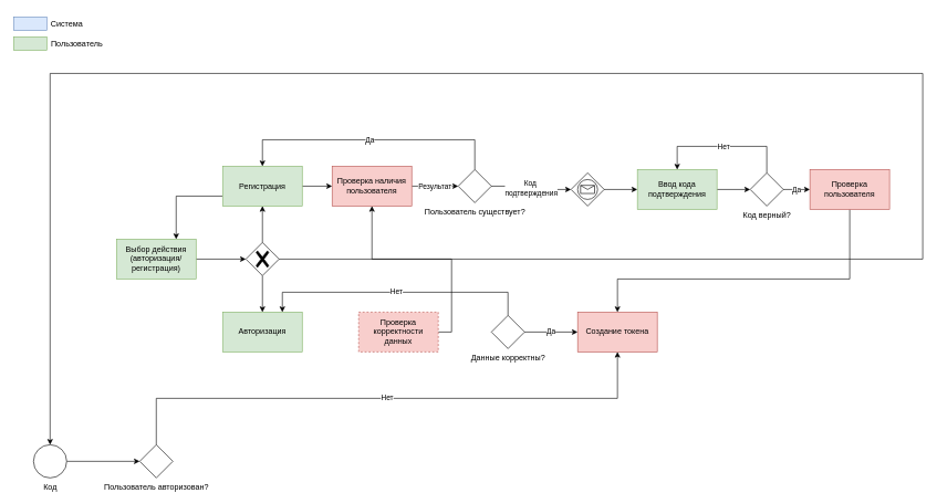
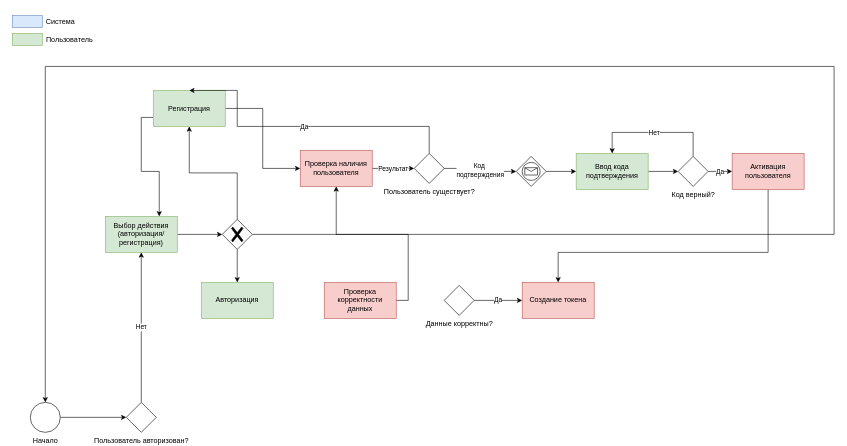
  <mxCell id="0" />
  <mxCell id="1" parent="0" />
  <mxCell id="2" style="edgeStyle=orthogonalEdgeStyle;rounded=0;orthogonalLoop=1;jettySize=auto;html=1;exitX=1;exitY=0.5;exitDx=0;exitDy=0;exitPerimeter=0;entryX=0;entryY=0.5;entryDx=0;entryDy=0;entryPerimeter=0;" edge="1" parent="1" source="3" target="5"><mxGeometry relative="1" as="geometry" /></mxCell>
- <mxCell id="3" value="Код" style="points=[[0.145,0.145,0],[0.5,0,0],[0.855,0.145,0],[1,0.5,0],[0.855,0.855,0],[0.5,1,0],[0.145,0.855,0],[0,0.5,0]];shape=mxgraph.bpmn.event;html=1;verticalLabelPosition=bottom;labelBackgroundColor=#ffffff;verticalAlign=top;align=center;perimeter=ellipsePerimeter;outlineConnect=0;aspect=fixed;outline=standard;symbol=general;" vertex="1" parent="1"><mxGeometry x="50" y="670" width="50" height="50" as="geometry" /></mxCell>
- <mxCell id="4" value="Нет" style="edgeStyle=orthogonalEdgeStyle;rounded=0;orthogonalLoop=1;jettySize=auto;html=1;exitX=0.5;exitY=0;exitDx=0;exitDy=0;exitPerimeter=0;" edge="1" parent="1" source="5" target="25"><mxGeometry relative="1" as="geometry" /></mxCell>
+ <mxCell id="3" value="Начало" style="points=[[0.145,0.145,0],[0.5,0,0],[0.855,0.145,0],[1,0.5,0],[0.855,0.855,0],[0.5,1,0],[0.145,0.855,0],[0,0.5,0]];shape=mxgraph.bpmn.event;html=1;verticalLabelPosition=bottom;labelBackgroundColor=#ffffff;verticalAlign=top;align=center;perimeter=ellipsePerimeter;outlineConnect=0;aspect=fixed;outline=standard;symbol=general;" vertex="1" parent="1"><mxGeometry x="50" y="670" width="50" height="50" as="geometry" /></mxCell>
+ <mxCell id="4" value="Нет" style="edgeStyle=orthogonalEdgeStyle;rounded=0;orthogonalLoop=1;jettySize=auto;html=1;exitX=0.5;exitY=0;exitDx=0;exitDy=0;exitPerimeter=0;entryX=0.5;entryY=1;entryDx=0;entryDy=0;" edge="1" parent="1" source="5" target="11"><mxGeometry relative="1" as="geometry" /></mxCell>
  <mxCell id="5" value="Пользователь авторизован?" style="points=[[0.25,0.25,0],[0.5,0,0],[0.75,0.25,0],[1,0.5,0],[0.75,0.75,0],[0.5,1,0],[0.25,0.75,0],[0,0.5,0]];shape=mxgraph.bpmn.gateway2;html=1;verticalLabelPosition=bottom;labelBackgroundColor=#ffffff;verticalAlign=top;align=center;perimeter=rhombusPerimeter;outlineConnect=0;outline=none;symbol=none;" vertex="1" parent="1"><mxGeometry x="210" y="670" width="50" height="50" as="geometry" /></mxCell>
  <mxCell id="6" value="" style="rounded=0;whiteSpace=wrap;html=1;fillColor=#dae8fc;strokeColor=#6c8ebf;" vertex="1" parent="1"><mxGeometry y="25" width="50" height="20" as="geometry" x="20" /></mxCell>
  <mxCell id="7" value="Система" style="text;html=1;align=center;verticalAlign=middle;resizable=0;points=[];autosize=1;strokeColor=none;fillColor=none;" vertex="1" parent="1"><mxGeometry x="65" y="20" width="70" height="30" as="geometry" /></mxCell>
  <mxCell id="8" value="" style="rounded=0;whiteSpace=wrap;html=1;fillColor=#d5e8d4;strokeColor=#82b366;" vertex="1" parent="1"><mxGeometry y="55" width="50" height="20" as="geometry" x="20" /></mxCell>
  <mxCell id="9" value="Пользователь" style="text;html=1;align=center;verticalAlign=middle;resizable=0;points=[];autosize=1;strokeColor=none;fillColor=none;" vertex="1" parent="1"><mxGeometry x="65" y="50" width="100" height="30" as="geometry" /></mxCell>
  <mxCell id="10" style="edgeStyle=orthogonalEdgeStyle;rounded=0;orthogonalLoop=1;jettySize=auto;html=1;exitX=1;exitY=0.5;exitDx=0;exitDy=0;entryX=0;entryY=0.5;entryDx=0;entryDy=0;entryPerimeter=0;" edge="1" parent="1" source="11" target="15"><mxGeometry relative="1" as="geometry" /></mxCell>
  <mxCell id="11" value="Выбор действия&lt;br&gt;(авторизация/регистрация)" style="rounded=0;whiteSpace=wrap;html=1;fillColor=#d5e8d4;strokeColor=#82b366;" vertex="1" parent="1"><mxGeometry x="175" y="360" width="120" height="60" as="geometry" /></mxCell>
  <mxCell id="12" style="edgeStyle=orthogonalEdgeStyle;rounded=0;orthogonalLoop=1;jettySize=auto;html=1;exitX=0.5;exitY=0;exitDx=0;exitDy=0;exitPerimeter=0;entryX=0.5;entryY=1;entryDx=0;entryDy=0;" edge="1" parent="1" source="15" target="18"><mxGeometry relative="1" as="geometry" /></mxCell>
  <mxCell id="13" style="edgeStyle=orthogonalEdgeStyle;rounded=0;orthogonalLoop=1;jettySize=auto;html=1;exitX=0.5;exitY=1;exitDx=0;exitDy=0;exitPerimeter=0;" edge="1" parent="1" source="15" target="19"><mxGeometry relative="1" as="geometry" /></mxCell>
  <mxCell id="14" style="edgeStyle=orthogonalEdgeStyle;rounded=0;orthogonalLoop=1;jettySize=auto;html=1;exitX=1;exitY=0.5;exitDx=0;exitDy=0;exitPerimeter=0;entryX=0.5;entryY=0;entryDx=0;entryDy=0;entryPerimeter=0;" edge="1" parent="1" source="15" target="3"><mxGeometry relative="1" as="geometry"><Array as="points"><mxPoint x="1390" y="390" /><mxPoint x="1390" y="110" /><mxPoint x="75" y="110" /></Array></mxGeometry></mxCell>
  <mxCell id="15" value="" style="points=[[0.25,0.25,0],[0.5,0,0],[0.75,0.25,0],[1,0.5,0],[0.75,0.75,0],[0.5,1,0],[0.25,0.75,0],[0,0.5,0]];shape=mxgraph.bpmn.gateway2;html=1;verticalLabelPosition=bottom;labelBackgroundColor=#ffffff;verticalAlign=top;align=center;perimeter=rhombusPerimeter;outlineConnect=0;outline=none;symbol=none;gwType=exclusive;" vertex="1" parent="1"><mxGeometry x="370" y="365" width="50" height="50" as="geometry" /></mxCell>
  <mxCell id="16" style="edgeStyle=orthogonalEdgeStyle;rounded=0;orthogonalLoop=1;jettySize=auto;html=1;exitX=0;exitY=0.75;exitDx=0;exitDy=0;entryX=0.75;entryY=0;entryDx=0;entryDy=0;" edge="1" parent="1" source="18" target="11"><mxGeometry relative="1" as="geometry" /></mxCell>
  <mxCell id="17" style="edgeStyle=orthogonalEdgeStyle;rounded=0;orthogonalLoop=1;jettySize=auto;html=1;exitX=1;exitY=0.5;exitDx=0;exitDy=0;entryX=0;entryY=0.5;entryDx=0;entryDy=0;" edge="1" parent="1" source="18" target="27"><mxGeometry relative="1" as="geometry" /></mxCell>
- <mxCell id="18" value="Регистрация" style="rounded=0;whiteSpace=wrap;html=1;fillColor=#d5e8d4;strokeColor=#82b366;" vertex="1" parent="1"><mxGeometry x="335" y="250" width="120" height="60" as="geometry" /></mxCell>
+ <mxCell id="18" value="Регистрация" style="rounded=0;whiteSpace=wrap;html=1;fillColor=#d5e8d4;strokeColor=#82b366;" vertex="1" parent="1"><mxGeometry x="255" y="150" width="120" height="60" as="geometry" /></mxCell>
  <mxCell id="19" value="Авторизация" style="rounded=0;whiteSpace=wrap;html=1;fillColor=#d5e8d4;strokeColor=#82b366;" vertex="1" parent="1"><mxGeometry x="335" y="470" width="120" height="60" as="geometry" /></mxCell>
  <mxCell id="20" style="edgeStyle=orthogonalEdgeStyle;rounded=0;orthogonalLoop=1;jettySize=auto;html=1;exitX=1;exitY=0.5;exitDx=0;exitDy=0;" edge="1" parent="1" source="21" target="27"><mxGeometry relative="1" as="geometry" /></mxCell>
- <mxCell id="21" value="Проверка корректности данных" style="rounded=0;whiteSpace=wrap;html=1;fillColor=#f8cecc;strokeColor=#b85450;dashed=1;" vertex="1" parent="1"><mxGeometry x="540" y="470" width="120" height="60" as="geometry" /></mxCell>
- <mxCell id="22" value="Нет" style="edgeStyle=orthogonalEdgeStyle;rounded=0;orthogonalLoop=1;jettySize=auto;html=1;exitX=0.5;exitY=0;exitDx=0;exitDy=0;exitPerimeter=0;entryX=0.75;entryY=0;entryDx=0;entryDy=0;" edge="1" parent="1" source="24" target="19"><mxGeometry relative="1" as="geometry"><Array as="points"><mxPoint x="765" y="440" /><mxPoint x="425" y="440" /></Array></mxGeometry></mxCell>
+ <mxCell id="21" value="Проверка корректности данных" style="rounded=0;whiteSpace=wrap;html=1;fillColor=#f8cecc;strokeColor=#b85450;" vertex="1" parent="1"><mxGeometry x="540" y="470" width="120" height="60" as="geometry" /></mxCell>
  <mxCell id="23" value="Да" style="edgeStyle=orthogonalEdgeStyle;rounded=0;orthogonalLoop=1;jettySize=auto;html=1;exitX=1;exitY=0.5;exitDx=0;exitDy=0;exitPerimeter=0;entryX=0;entryY=0.5;entryDx=0;entryDy=0;" edge="1" parent="1" source="24" target="25"><mxGeometry relative="1" as="geometry" /></mxCell>
  <mxCell id="24" value="Данные корректны?" style="points=[[0.25,0.25,0],[0.5,0,0],[0.75,0.25,0],[1,0.5,0],[0.75,0.75,0],[0.5,1,0],[0.25,0.75,0],[0,0.5,0]];shape=mxgraph.bpmn.gateway2;html=1;verticalLabelPosition=bottom;labelBackgroundColor=#ffffff;verticalAlign=top;align=center;perimeter=rhombusPerimeter;outlineConnect=0;outline=none;symbol=none;" vertex="1" parent="1"><mxGeometry x="740" y="475" width="50" height="50" as="geometry" /></mxCell>
  <mxCell id="25" value="Создание токена" style="rounded=0;whiteSpace=wrap;html=1;fillColor=#f8cecc;strokeColor=#b85450;" vertex="1" parent="1"><mxGeometry x="870" y="470" width="120" height="60" as="geometry" /></mxCell>
  <mxCell id="26" value="Результат" style="edgeStyle=orthogonalEdgeStyle;rounded=0;orthogonalLoop=1;jettySize=auto;html=1;exitX=1;exitY=0.5;exitDx=0;exitDy=0;entryX=0;entryY=0.5;entryDx=0;entryDy=0;entryPerimeter=0;" edge="1" parent="1" source="27" target="30"><mxGeometry relative="1" as="geometry" /></mxCell>
  <mxCell id="27" value="Проверка наличия пользователя" style="rounded=0;whiteSpace=wrap;html=1;fillColor=#f8cecc;strokeColor=#b85450;" vertex="1" parent="1"><mxGeometry x="500" y="250" width="120" height="60" as="geometry" /></mxCell>
  <mxCell id="28" value="Да" style="edgeStyle=orthogonalEdgeStyle;rounded=0;orthogonalLoop=1;jettySize=auto;html=1;exitX=0.5;exitY=0;exitDx=0;exitDy=0;exitPerimeter=0;entryX=0.5;entryY=0;entryDx=0;entryDy=0;" edge="1" parent="1" source="30" target="18"><mxGeometry relative="1" as="geometry"><Array as="points"><mxPoint x="715" y="210" /><mxPoint x="395" y="210" /></Array></mxGeometry></mxCell>
  <mxCell id="29" value="Код&amp;nbsp;&lt;br&gt;подтверждения" style="edgeStyle=orthogonalEdgeStyle;rounded=0;orthogonalLoop=1;jettySize=auto;html=1;exitX=1;exitY=0.5;exitDx=0;exitDy=0;exitPerimeter=0;entryX=0;entryY=0.5;entryDx=0;entryDy=0;entryPerimeter=0;" edge="1" parent="1" source="30" target="32"><mxGeometry relative="1" as="geometry" /></mxCell>
  <mxCell id="30" value="Пользователь существует?" style="points=[[0.25,0.25,0],[0.5,0,0],[0.75,0.25,0],[1,0.5,0],[0.75,0.75,0],[0.5,1,0],[0.25,0.75,0],[0,0.5,0]];shape=mxgraph.bpmn.gateway2;html=1;verticalLabelPosition=bottom;labelBackgroundColor=#ffffff;verticalAlign=top;align=center;perimeter=rhombusPerimeter;outlineConnect=0;outline=none;symbol=none;" vertex="1" parent="1"><mxGeometry x="690" y="255" width="50" height="50" as="geometry" /></mxCell>
  <mxCell id="31" style="edgeStyle=orthogonalEdgeStyle;rounded=0;orthogonalLoop=1;jettySize=auto;html=1;exitX=1;exitY=0.5;exitDx=0;exitDy=0;exitPerimeter=0;entryX=0;entryY=0.5;entryDx=0;entryDy=0;" edge="1" parent="1" source="32" target="34"><mxGeometry relative="1" as="geometry" /></mxCell>
  <mxCell id="32" value="" style="points=[[0.25,0.25,0],[0.5,0,0],[0.75,0.25,0],[1,0.5,0],[0.75,0.75,0],[0.5,1,0],[0.25,0.75,0],[0,0.5,0]];shape=mxgraph.bpmn.gateway2;html=1;verticalLabelPosition=bottom;labelBackgroundColor=#ffffff;verticalAlign=top;align=center;perimeter=rhombusPerimeter;outlineConnect=0;outline=standard;symbol=message;" vertex="1" parent="1"><mxGeometry x="860" y="260" width="50" height="50" as="geometry" /></mxCell>
  <mxCell id="33" style="edgeStyle=orthogonalEdgeStyle;rounded=0;orthogonalLoop=1;jettySize=auto;html=1;exitX=1;exitY=0.5;exitDx=0;exitDy=0;entryX=0;entryY=0.5;entryDx=0;entryDy=0;entryPerimeter=0;" edge="1" parent="1" source="34" target="37"><mxGeometry relative="1" as="geometry" /></mxCell>
  <mxCell id="34" value="Ввод кода подтверждения" style="rounded=0;whiteSpace=wrap;html=1;fillColor=#d5e8d4;strokeColor=#82b366;" vertex="1" parent="1"><mxGeometry x="960" y="255" width="120" height="60" as="geometry" /></mxCell>
  <mxCell id="35" value="Нет" style="edgeStyle=orthogonalEdgeStyle;rounded=0;orthogonalLoop=1;jettySize=auto;html=1;exitX=0.5;exitY=0;exitDx=0;exitDy=0;exitPerimeter=0;entryX=0.5;entryY=0;entryDx=0;entryDy=0;" edge="1" parent="1" source="37" target="34"><mxGeometry relative="1" as="geometry"><Array as="points"><mxPoint x="1155" y="220" /><mxPoint x="1020" y="220" /></Array></mxGeometry></mxCell>
  <mxCell id="36" value="Да" style="edgeStyle=orthogonalEdgeStyle;rounded=0;orthogonalLoop=1;jettySize=auto;html=1;exitX=1;exitY=0.5;exitDx=0;exitDy=0;exitPerimeter=0;entryX=0;entryY=0.5;entryDx=0;entryDy=0;" edge="1" parent="1" source="37" target="39"><mxGeometry relative="1" as="geometry" /></mxCell>
  <mxCell id="37" value="Код верный?" style="points=[[0.25,0.25,0],[0.5,0,0],[0.75,0.25,0],[1,0.5,0],[0.75,0.75,0],[0.5,1,0],[0.25,0.75,0],[0,0.5,0]];shape=mxgraph.bpmn.gateway2;html=1;verticalLabelPosition=bottom;labelBackgroundColor=#ffffff;verticalAlign=top;align=center;perimeter=rhombusPerimeter;outlineConnect=0;outline=none;symbol=none;" vertex="1" parent="1"><mxGeometry x="1130" y="260" width="50" height="50" as="geometry" /></mxCell>
  <mxCell id="38" style="edgeStyle=orthogonalEdgeStyle;rounded=0;orthogonalLoop=1;jettySize=auto;html=1;exitX=0.5;exitY=1;exitDx=0;exitDy=0;entryX=0.5;entryY=0;entryDx=0;entryDy=0;" edge="1" parent="1" source="39" target="25"><mxGeometry relative="1" as="geometry"><Array as="points"><mxPoint x="1280" y="420" /><mxPoint x="930" y="420" /></Array></mxGeometry></mxCell>
- <mxCell id="39" value="Проверка пользователя" style="rounded=0;whiteSpace=wrap;html=1;fillColor=#f8cecc;strokeColor=#b85450;" vertex="1" parent="1"><mxGeometry x="1220" y="255" width="120" height="60" as="geometry" /></mxCell>
+ <mxCell id="39" value="Активация пользователя" style="rounded=0;whiteSpace=wrap;html=1;fillColor=#f8cecc;strokeColor=#b85450;" vertex="1" parent="1"><mxGeometry x="1220" y="255" width="120" height="60" as="geometry" /></mxCell>
